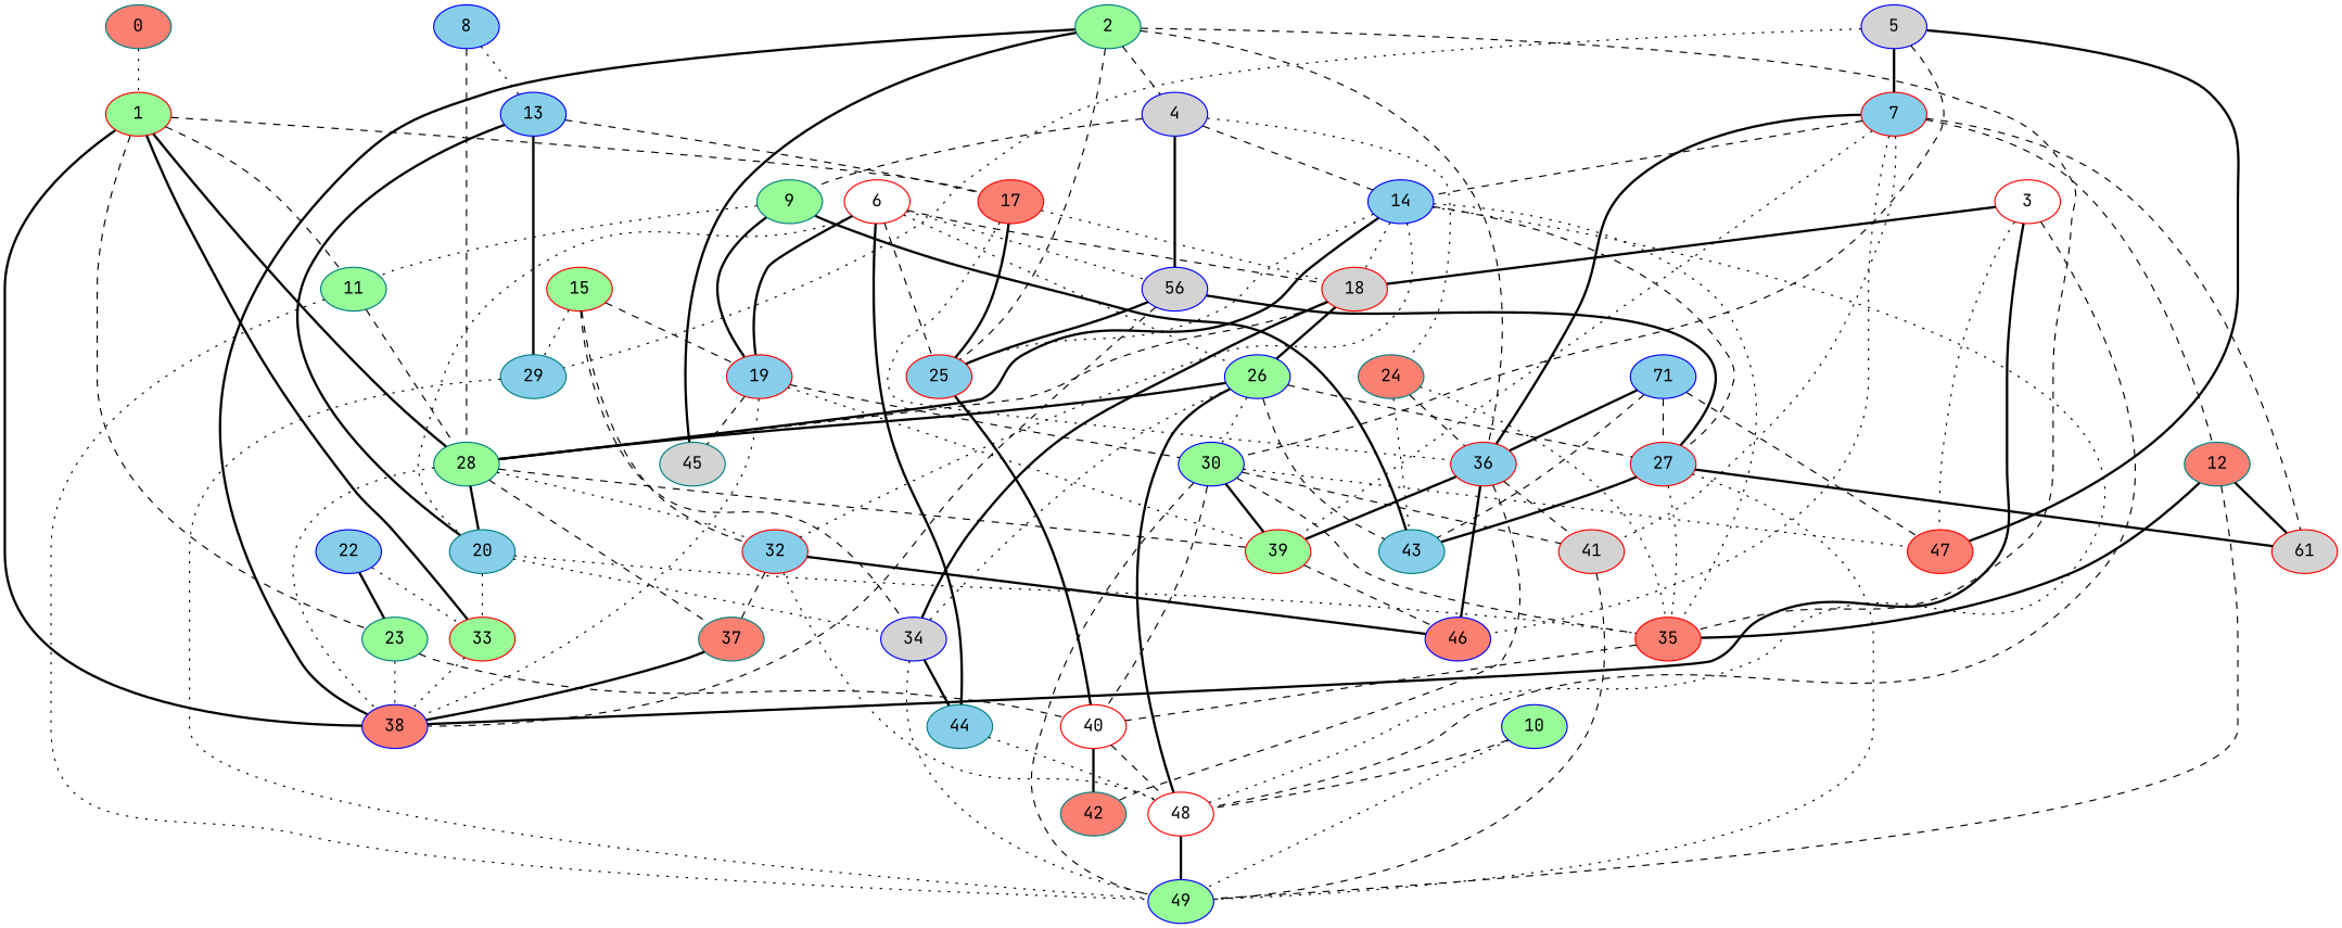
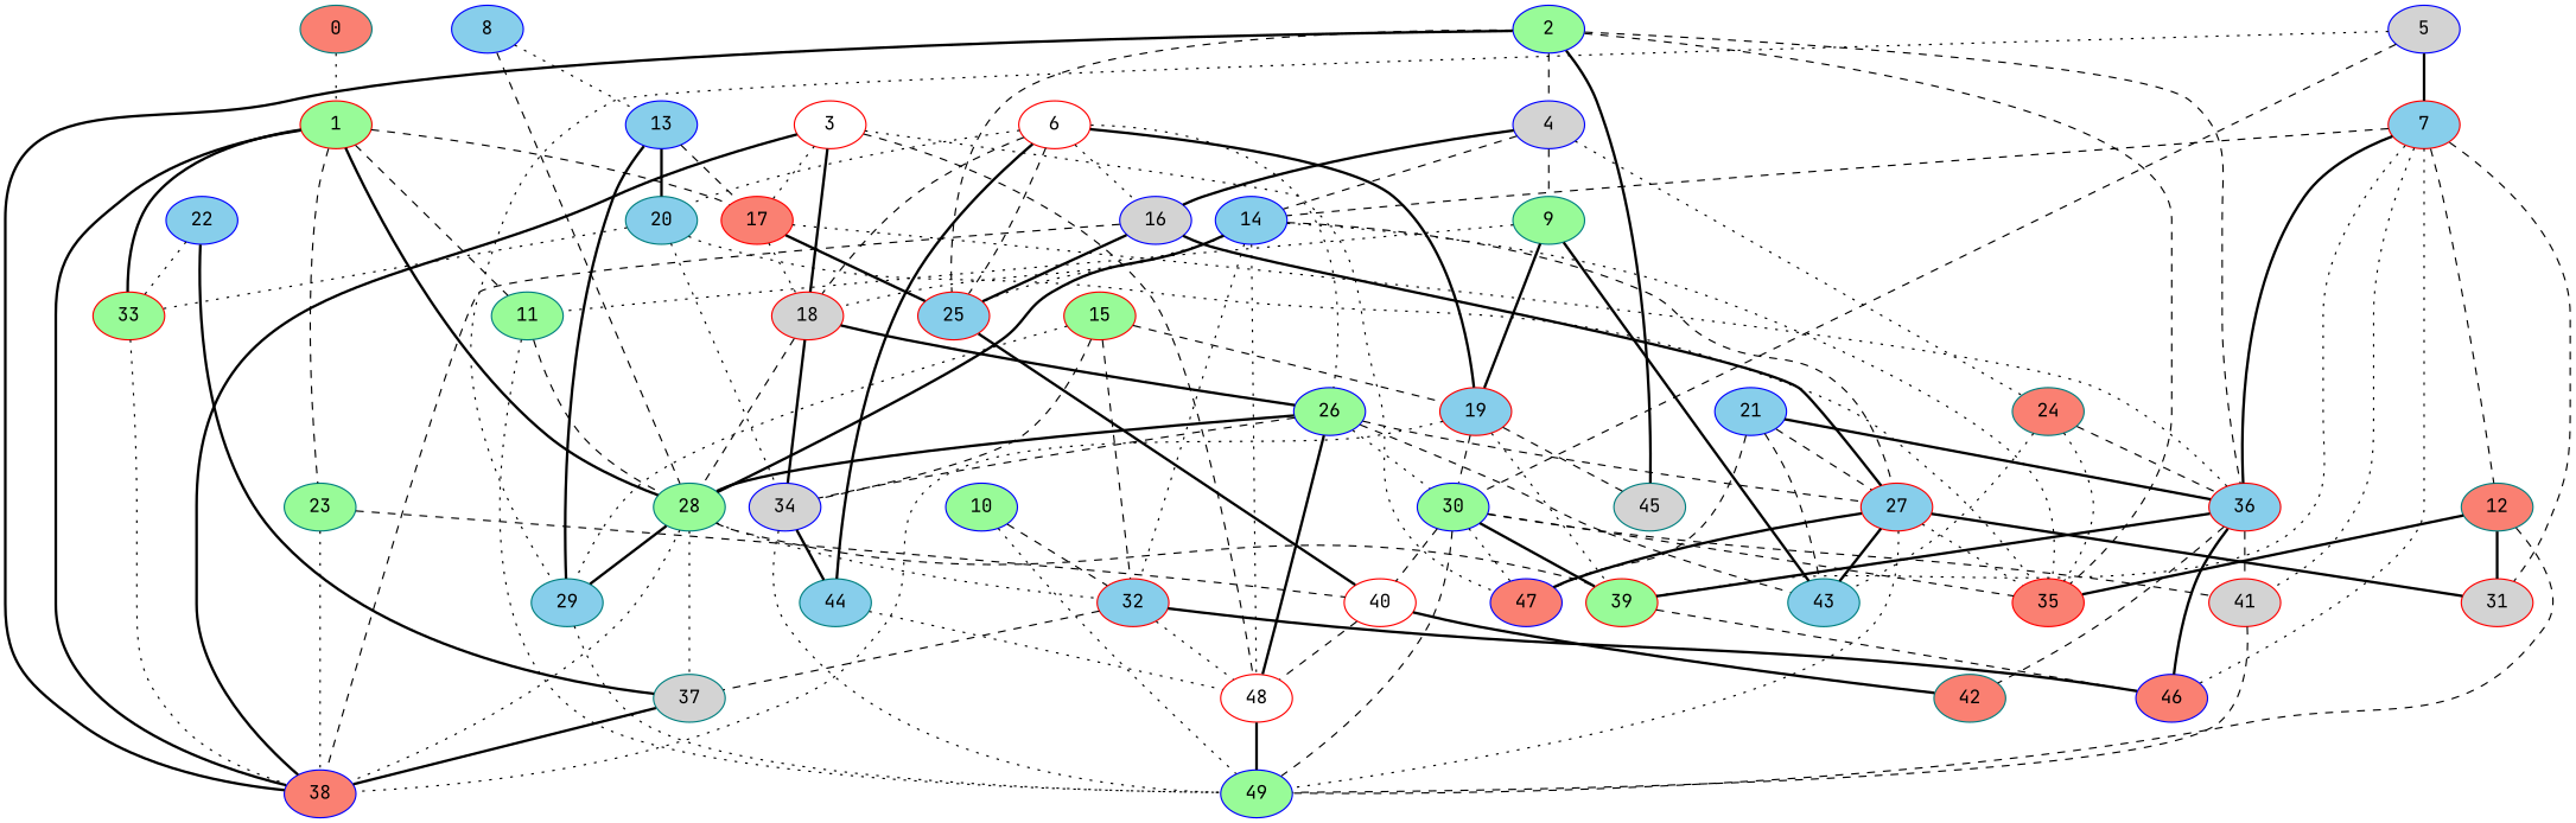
  strict graph {
    fontname="JetBrains Mono"
    node [color=red fillcolor=skyblue fontname="JetBrains Mono" style=filled]
    edge [fontname="JetBrains Mono" style=dashed weight=3]
    0 [color=teal fillcolor=salmon]
    1 [fillcolor=palegreen]
    11 [color=teal fillcolor=palegreen]
    17 [fillcolor=salmon]
    23 [color=teal fillcolor=palegreen]
    28 [color=teal fillcolor=palegreen]
    33 [fillcolor=palegreen]
    38 [color=blue fillcolor=salmon]
    49 [color=blue fillcolor=palegreen]
    25
    36
    18 [fillcolor=lightgrey]
    40 [fillcolor=white]
    29 [color=teal]
    39 [fillcolor=palegreen]
    32
-   37 [color=teal fillcolor=salmon]
-   2 [color=teal fillcolor=palegreen]
+   37 [color=teal fillcolor=lightgrey]
+   2 [color=blue fillcolor=palegreen]
    4 [color=blue fillcolor=lightgrey]
    35 [fillcolor=salmon]
    45 [color=teal fillcolor=lightgrey]
    9 [color=teal fillcolor=palegreen]
    14 [color=blue]
-   16 [color=blue fillcolor=lightgrey label=56]
+   16 [color=blue fillcolor=lightgrey]
    24 [color=teal fillcolor=salmon]
    41 [fillcolor=lightgrey]
    46 [color=blue fillcolor=salmon]
    42 [color=teal fillcolor=salmon]
    3 [fillcolor=white]
-   47 [fillcolor=salmon]
+   47 [color=blue fillcolor=salmon]
    48 [fillcolor=white]
    26 [color=blue fillcolor=palegreen]
    34 [color=blue fillcolor=lightgrey]
    19
    43 [color=teal]
    27
    5 [color=blue fillcolor=lightgrey]
    7
    30 [color=blue fillcolor=palegreen]
    12 [color=teal fillcolor=salmon]
-   31 [fillcolor=lightgrey label=61]
+   31 [fillcolor=lightgrey]
    6 [fillcolor=white]
    20 [color=teal]
    44 [color=teal]
    8 [color=blue]
    13 [color=blue]
    10 [color=blue fillcolor=palegreen]
    15 [fillcolor=palegreen]
-   21 [color=blue label=71]
+   21 [color=blue]
    22 [color=blue]
    0 -- 1 [style=dotted weight=1]
    1 -- 11 [weight=4]
    1 -- 17 [weight=4]
    1 -- 23 [weight=2]
    1 -- 28 [style=bold weight=10]
    1 -- 33 [style=bold weight=10]
    1 -- 38 [style=bold weight=5]
    11 -- 28 [weight=6]
    11 -- 49 [style=dotted weight=2]
    17 -- 25 [style=bold]
    17 -- 36 [style=dotted]
    17 -- 18 [style=dotted weight=6]
    23 -- 38 [style=dotted weight=8]
    23 -- 40 [weight=9]
    28 -- 38 [style=dotted weight=8]
-   28 -- 20 [style=bold weight=7]
+   28 -- 29 [style=bold weight=7]
    28 -- 39 [weight=8]
    28 -- 32 [style=dotted weight=6]
-   28 -- 37 [weight=1]
+   28 -- 37 [style=dotted weight=1]
    33 -- 38 [style=dotted]
    25 -- 40 [style=bold weight=10]
    36 -- 39 [style=bold weight=8]
    36 -- 41 [weight=9]
    36 -- 46 [style=bold weight=5]
    36 -- 42 [weight=2]
    18 -- 28 [weight=4]
    18 -- 26 [style=bold weight=5]
    18 -- 34 [style=bold weight=1]
    40 -- 42 [style=bold weight=6]
    40 -- 48 [weight=5]
    29 -- 49 [style=dotted weight=7]
    39 -- 46
    32 -- 37 [weight=4]
    32 -- 46 [style=bold weight=8]
    32 -- 48 [style=dotted weight=9]
    37 -- 38 [style=bold]
    2 -- 38 [style=bold weight=7]
    2 -- 25 [weight=9]
    2 -- 36
    2 -- 4 [weight=10]
    2 -- 35 [weight=7]
    2 -- 45 [style=bold weight=10]
    4 -- 9 [weight=10]
    4 -- 14 [weight=2]
    4 -- 16 [style=bold weight=7]
    4 -- 24 [style=dotted]
-   35 -- 40 [weight=9]
    9 -- 11 [style=dotted weight=4]
    9 -- 19 [style=bold weight=1]
    9 -- 43 [style=bold weight=5]
    14 -- 28 [style=bold]
    14 -- 25 [style=dotted weight=8]
    14 -- 18 [style=dotted]
    14 -- 32 [style=dotted weight=7]
    14 -- 35 [style=dotted weight=1]
    14 -- 48 [style=dotted weight=6]
    14 -- 27 [weight=2]
    16 -- 38 [weight=2]
    16 -- 25 [style=bold weight=7]
    16 -- 27 [style=bold weight=1]
    24 -- 36 [weight=10]
    24 -- 35 [style=dotted]
    24 -- 43 [style=dotted]
    41 -- 49 [weight=6]
+   3 -- 17 [style=dotted weight=2]
    3 -- 38 [style=bold weight=9]
    3 -- 18 [style=bold weight=5]
    3 -- 47 [style=dotted weight=9]
    3 -- 48 [weight=1]
    48 -- 49 [style=bold weight=6]
    26 -- 28 [style=bold weight=2]
    26 -- 48 [style=bold weight=4]
-   26 -- 34 [style=dotted weight=7]
+   26 -- 34 [weight=7]
    26 -- 43
    26 -- 27 [weight=2]
    26 -- 30 [style=dotted weight=8]
    34 -- 49 [style=dotted weight=9]
    34 -- 44 [style=bold weight=6]
    19 -- 38 [style=dotted weight=9]
    19 -- 39 [style=dotted weight=1]
    19 -- 45 [weight=5]
    19 -- 30 [weight=10]
    27 -- 49 [style=dotted weight=9]
    27 -- 35 [style=dotted weight=8]
    27 -- 43 [style=bold weight=6]
    27 -- 31 [style=bold weight=9]
    5 -- 29 [style=dotted weight=5]
-   5 -- 47 [style=bold weight=10]
+   27 -- 47 [style=bold weight=10]
    5 -- 7 [style=bold weight=8]
    5 -- 30 [weight=1]
    7 -- 36 [style=bold weight=5]
    7 -- 39 [style=dotted weight=2]
    7 -- 14 [weight=4]
    7 -- 41 [style=dotted weight=4]
    7 -- 46 [style=dotted weight=9]
    7 -- 12
    7 -- 31 [weight=10]
    30 -- 49 [weight=2]
    30 -- 40 [weight=5]
    30 -- 39 [style=bold weight=9]
    30 -- 35 [weight=1]
    30 -- 41 [weight=7]
    30 -- 47 [style=dotted weight=7]
    12 -- 49 [weight=5]
    12 -- 35 [style=bold]
    12 -- 31 [style=bold weight=8]
    6 -- 25 [weight=4]
    6 -- 18 [weight=5]
    6 -- 16 [style=dotted weight=7]
    6 -- 26 [style=dotted weight=6]
    6 -- 19 [style=bold weight=1]
    6 -- 20 [style=dotted weight=4]
    6 -- 44 [style=bold]
    20 -- 33 [style=dotted weight=9]
    20 -- 35 [style=dotted weight=2]
    20 -- 34 [style=dotted weight=1]
    44 -- 48 [style=dotted weight=4]
    8 -- 28 [weight=9]
    8 -- 13 [style=dotted weight=5]
    13 -- 17 [weight=9]
    13 -- 29 [style=bold weight=2]
    13 -- 20 [style=bold]
    10 -- 49 [style=dotted]
-   10 -- 48 [weight=5]
+   10 -- 32 [weight=5]
    15 -- 29 [style=dotted weight=4]
    15 -- 32
    15 -- 34 [weight=2]
    15 -- 19 [weight=10]
    21 -- 36 [style=bold weight=4]
    21 -- 47
    21 -- 43 [weight=9]
    21 -- 27 [weight=5]
    22 -- 33 [style=dotted weight=7]
-   22 -- 23 [style=bold weight=1]
+   22 -- 37 [style=bold weight=1]
  }
